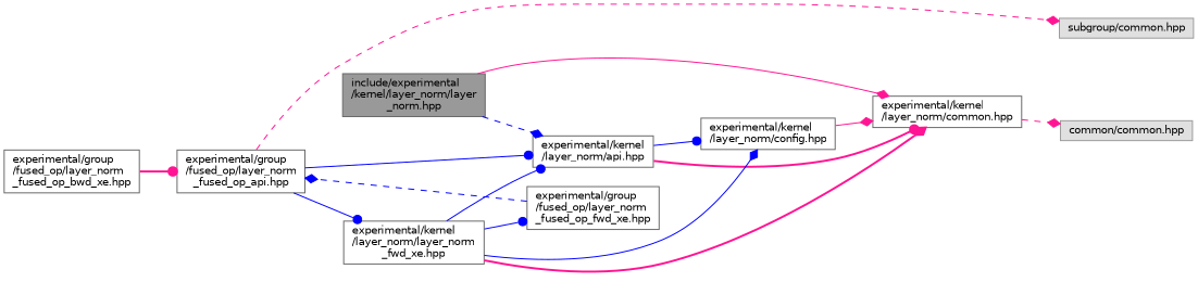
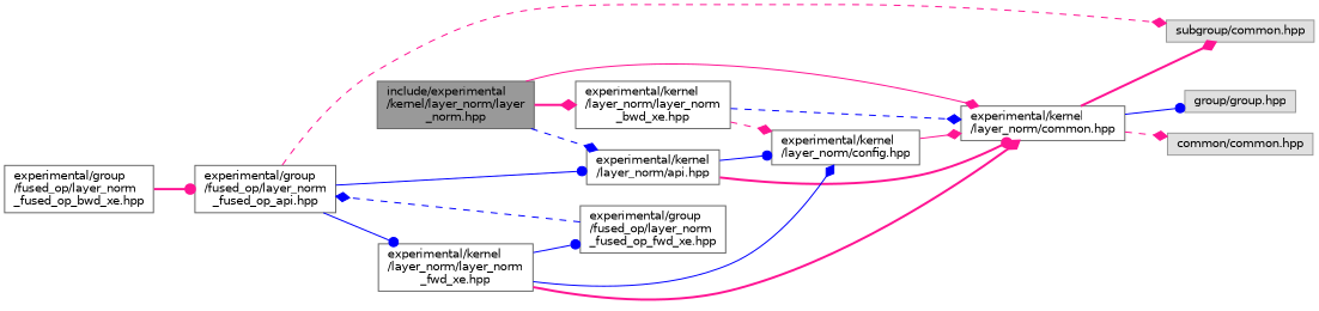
  digraph {
    rankdir=LR
    node [color=grey40 fillcolor=white fontname=Helvetica fontsize=10 shape=box style=filled]
    edge [arrowhead=diamond color=blue fontname=Helvetica fontsize=10 labelfontname=Helvetica labelfontsize=10 style=solid]
    n1 [color=gray40 fillcolor=grey60 fontcolor=black height=0.2 label="include/experimental\l/kernel/layer_norm/layer\l_norm.hpp" width=0.4]
    n2 [height=0.2 label="experimental/kernel\l/layer_norm/api.hpp" width=0.4]
    n3 [height=0.2 label="experimental/kernel\l/layer_norm/common.hpp" width=0.4]
+   n4 [height=0.2 label="experimental/kernel\l/layer_norm/layer_norm\l_bwd_xe.hpp" width=0.4]
    n5 [height=0.2 label="experimental/kernel\l/layer_norm/config.hpp" width=0.4]
    n6 [color=grey60 fillcolor="#E0E0E0" height=0.2 label="common/common.hpp" width=0.4]
+   n7 [color=grey60 fillcolor="#E0E0E0" height=0.2 label="group/group.hpp" width=0.4]
    n8 [color=grey60 fillcolor="#E0E0E0" height=0.2 label="subgroup/common.hpp" width=0.4]
    n9 [height=0.2 label="experimental/kernel\l/layer_norm/layer_norm\l_fwd_xe.hpp" width=0.4]
    n10 [height=0.2 label="experimental/group\l/fused_op/layer_norm\l_fused_op_fwd_xe.hpp" width=0.4]
    n11 [height=0.2 label="experimental/group\l/fused_op/layer_norm\l_fused_op_bwd_xe.hpp" width=0.4]
    n12 [height=0.2 label="experimental/group\l/fused_op/layer_norm\l_fused_op_api.hpp" width=0.4]
    n1 -> n2 [style=dashed]
    n1 -> n3 [color=deeppink]
+   n1 -> n4 [color=deeppink style=bold]
    n2 -> n3 [arrowhead=dot color=deeppink style=bold]
    n2 -> n5 [arrowhead=dot]
    n3 -> n6 [color=deeppink style=dashed]
+   n3 -> n7 [arrowhead=dot]
+   n3 -> n8 [color=deeppink style=bold]
+   n4 -> n3 [style=dashed]
+   n4 -> n5 [color=deeppink style=dashed]
    n5 -> n3 [color=deeppink]
-   n9 -> n2 [arrowhead=dot]
    n9 -> n3 [color=deeppink style=bold]
    n9 -> n5
    n9 -> n10 [arrowhead=dot]
    n10 -> n12 [style=dashed]
    n11 -> n12 [arrowhead=dot color=deeppink style=bold]
    n12 -> n2 [arrowhead=dot]
    n12 -> n8 [color=deeppink style=dashed]
    n12 -> n9 [arrowhead=dot]
  }
